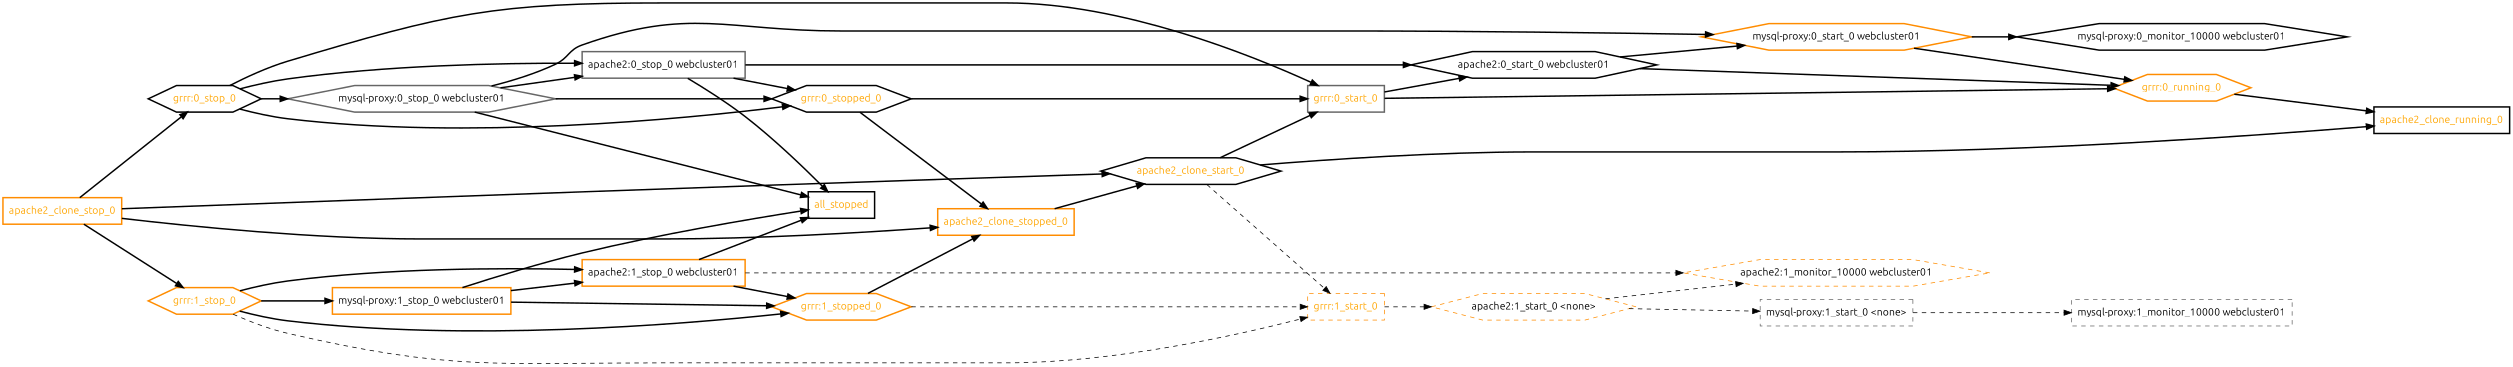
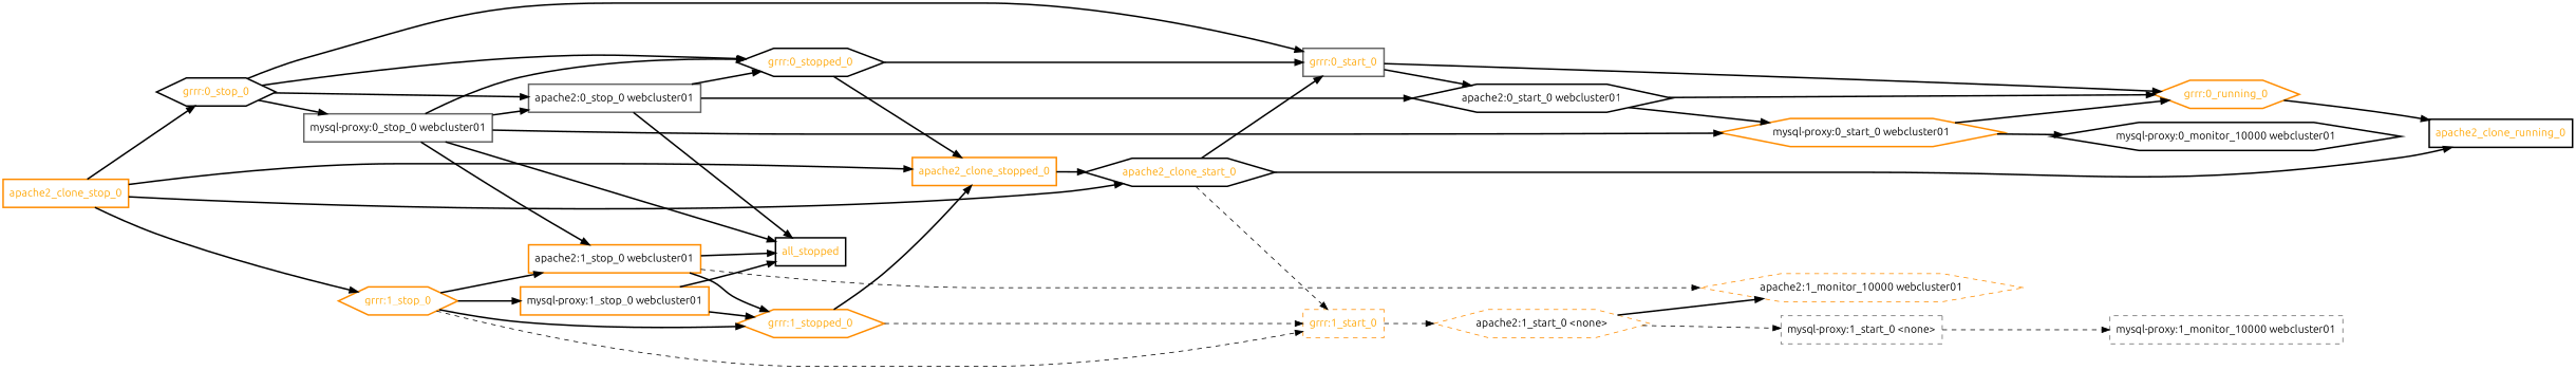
  digraph {
    fontname=Ubuntu
    rankdir=LR
    node [color=darkorange fontcolor=orange fontname=Ubuntu shape=hexagon style=bold]
    edge [fontname=Ubuntu style=bold]
    all_stopped [color=black shape=box]
    "apache2:0_start_0 webcluster01" [color=black fontcolor=black]
    "grrr:0_running_0"
    "mysql-proxy:0_start_0 webcluster01" [fontcolor=black]
    apache2_clone_running_0 [color=black shape=box]
    "mysql-proxy:0_monitor_10000 webcluster01" [color=black fontcolor=black]
    "apache2:0_stop_0 webcluster01" [color=gray40 fontcolor=black shape=box]
    "grrr:0_stopped_0" [color=black]
    "grrr:0_start_0" [color=gray40 shape=box]
    apache2_clone_stopped_0 [shape=box]
    apache2_clone_start_0 [color=black]
    "apache2:1_monitor_10000 webcluster01" [fontcolor=black style=dashed]
    "apache2:1_start_0 <none>" [fontcolor=black style=dashed]
    "mysql-proxy:1_start_0 <none>" [color=gray40 fontcolor=black shape=box style=dashed]
    "mysql-proxy:1_monitor_10000 webcluster01" [color=gray40 fontcolor=black shape=box style=dashed]
    "apache2:1_stop_0 webcluster01" [fontcolor=black shape=box]
    "grrr:1_stopped_0"
    "grrr:1_start_0" [shape=box style=dashed]
    apache2_clone_stop_0 [shape=box]
    "grrr:0_stop_0" [color=black]
    "grrr:1_stop_0"
-   "mysql-proxy:0_stop_0 webcluster01" [color=gray40 fontcolor=black]
+   "mysql-proxy:0_stop_0 webcluster01" [color=gray40 fontcolor=black shape=box]
    "mysql-proxy:1_stop_0 webcluster01" [fontcolor=black shape=box]
    "apache2:0_start_0 webcluster01" -> "grrr:0_running_0"
    "apache2:0_start_0 webcluster01" -> "mysql-proxy:0_start_0 webcluster01"
    "grrr:0_running_0" -> apache2_clone_running_0
    "mysql-proxy:0_start_0 webcluster01" -> "grrr:0_running_0"
    "mysql-proxy:0_start_0 webcluster01" -> "mysql-proxy:0_monitor_10000 webcluster01"
    "apache2:0_stop_0 webcluster01" -> all_stopped
    "apache2:0_stop_0 webcluster01" -> "apache2:0_start_0 webcluster01"
    "apache2:0_stop_0 webcluster01" -> "grrr:0_stopped_0"
    "grrr:0_stopped_0" -> "grrr:0_start_0"
    "grrr:0_stopped_0" -> apache2_clone_stopped_0
    "grrr:0_start_0" -> "apache2:0_start_0 webcluster01"
    "grrr:0_start_0" -> "grrr:0_running_0"
    apache2_clone_stopped_0 -> apache2_clone_start_0
    apache2_clone_start_0 -> apache2_clone_running_0
    apache2_clone_start_0 -> "grrr:0_start_0"
    apache2_clone_start_0 -> "grrr:1_start_0" [style=dashed]
-   "apache2:1_start_0 <none>" -> "apache2:1_monitor_10000 webcluster01" [style=dashed]
+   "apache2:1_start_0 <none>" -> "apache2:1_monitor_10000 webcluster01"
    "apache2:1_start_0 <none>" -> "mysql-proxy:1_start_0 <none>" [style=dashed]
    "mysql-proxy:1_start_0 <none>" -> "mysql-proxy:1_monitor_10000 webcluster01" [style=dashed]
    "apache2:1_stop_0 webcluster01" -> all_stopped
    "apache2:1_stop_0 webcluster01" -> "apache2:1_monitor_10000 webcluster01" [style=dashed]
    "apache2:1_stop_0 webcluster01" -> "grrr:1_stopped_0"
    "grrr:1_stopped_0" -> apache2_clone_stopped_0
    "grrr:1_stopped_0" -> "grrr:1_start_0" [style=dashed]
    "grrr:1_start_0" -> "apache2:1_start_0 <none>" [style=dashed]
    apache2_clone_stop_0 -> apache2_clone_stopped_0
    apache2_clone_stop_0 -> apache2_clone_start_0
    apache2_clone_stop_0 -> "grrr:0_stop_0"
    apache2_clone_stop_0 -> "grrr:1_stop_0"
    "grrr:0_stop_0" -> "apache2:0_stop_0 webcluster01"
    "grrr:0_stop_0" -> "grrr:0_stopped_0"
    "grrr:0_stop_0" -> "grrr:0_start_0"
    "grrr:0_stop_0" -> "mysql-proxy:0_stop_0 webcluster01"
    "grrr:1_stop_0" -> "apache2:1_stop_0 webcluster01"
    "grrr:1_stop_0" -> "grrr:1_stopped_0"
    "grrr:1_stop_0" -> "grrr:1_start_0" [style=dashed]
    "grrr:1_stop_0" -> "mysql-proxy:1_stop_0 webcluster01"
    "mysql-proxy:0_stop_0 webcluster01" -> all_stopped
    "mysql-proxy:0_stop_0 webcluster01" -> "mysql-proxy:0_start_0 webcluster01"
    "mysql-proxy:0_stop_0 webcluster01" -> "apache2:0_stop_0 webcluster01"
    "mysql-proxy:0_stop_0 webcluster01" -> "grrr:0_stopped_0"
    "mysql-proxy:1_stop_0 webcluster01" -> all_stopped
-   "mysql-proxy:1_stop_0 webcluster01" -> "apache2:1_stop_0 webcluster01"
+   "mysql-proxy:0_stop_0 webcluster01" -> "apache2:1_stop_0 webcluster01"
    "mysql-proxy:1_stop_0 webcluster01" -> "grrr:1_stopped_0"
  }
